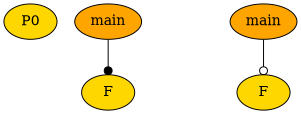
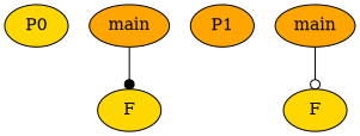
  digraph {
    node [color=black style=filled fillcolor=gold fontcolor=black shape=ellipse]
    n1 [label=P0 fontcolor="" shape=""]
    n2 [label=F]
    n3 [fillcolor=orange label=main]
+   n4 [label=P1 fillcolor=orange fontcolor="" shape=""]
    n5 [label=F]
    n6 [fillcolor=orange label=main]
    subgraph sub_1 {
      n1
      n2
      n3
    }
    subgraph sub_2 {
+     n4
      n5
      n6
    }
    n3 -> n2 [arrowhead=dot]
    n6 -> n5 [arrowhead=odot]
  }
